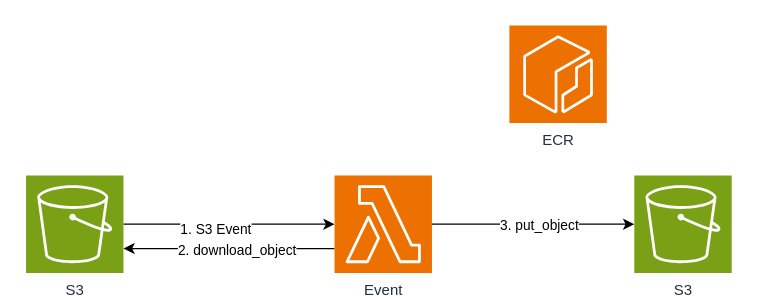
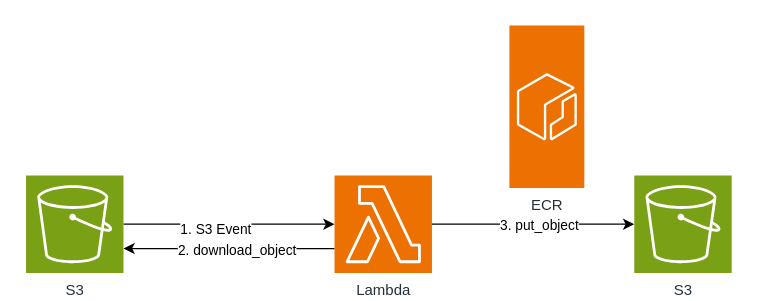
  <mxCell id="0" />
  <mxCell id="1" parent="0" />
  <mxCell id="2" style="edgeStyle=orthogonalEdgeStyle;rounded=0;orthogonalLoop=1;jettySize=auto;html=1;entryX=0;entryY=0.5;entryDx=0;entryDy=0;entryPerimeter=0;" edge="1" parent="1" source="4" target="9"><mxGeometry relative="1" as="geometry" /></mxCell>
  <mxCell id="3" value="1. S3 Event" style="edgeLabel;html=1;align=center;verticalAlign=middle;resizable=0;points=[];" vertex="1" connectable="0" parent="2"><mxGeometry x="-0.137" y="-3" relative="1" as="geometry"><mxPoint as="offset" /></mxGeometry></mxCell>
  <mxCell id="4" value="S3" style="sketch=0;points=[[0,0,0],[0.25,0,0],[0.5,0,0],[0.75,0,0],[1,0,0],[0,1,0],[0.25,1,0],[0.5,1,0],[0.75,1,0],[1,1,0],[0,0.25,0],[0,0.5,0],[0,0.75,0],[1,0.25,0],[1,0.5,0],[1,0.75,0]];outlineConnect=0;fontColor=#232F3E;fillColor=#7AA116;strokeColor=#ffffff;dashed=0;verticalLabelPosition=bottom;verticalAlign=top;align=center;html=1;fontSize=12;fontStyle=0;aspect=fixed;shape=mxgraph.aws4.resourceIcon;resIcon=mxgraph.aws4.s3;" vertex="1" parent="1"><mxGeometry x="20" y="140" width="78" height="78" as="geometry" /></mxCell>
  <mxCell id="5" style="edgeStyle=orthogonalEdgeStyle;rounded=0;orthogonalLoop=1;jettySize=auto;html=1;" edge="1" parent="1" source="9" target="11"><mxGeometry relative="1" as="geometry" /></mxCell>
  <mxCell id="6" value="3. put_object" style="edgeLabel;html=1;align=center;verticalAlign=middle;resizable=0;points=[];" vertex="1" connectable="0" parent="5"><mxGeometry x="0.053" relative="1" as="geometry"><mxPoint as="offset" /></mxGeometry></mxCell>
  <mxCell id="7" style="edgeStyle=orthogonalEdgeStyle;rounded=0;orthogonalLoop=1;jettySize=auto;html=1;exitX=0;exitY=0.75;exitDx=0;exitDy=0;exitPerimeter=0;entryX=1;entryY=0.75;entryDx=0;entryDy=0;entryPerimeter=0;" edge="1" parent="1" source="9" target="4"><mxGeometry relative="1" as="geometry" /></mxCell>
  <mxCell id="8" value="2. download_object" style="edgeLabel;html=1;align=center;verticalAlign=middle;resizable=0;points=[];" vertex="1" connectable="0" parent="7"><mxGeometry x="-0.17" y="1" relative="1" as="geometry"><mxPoint x="-9" as="offset" /></mxGeometry></mxCell>
- <mxCell id="9" value="Event" style="sketch=0;points=[[0,0,0],[0.25,0,0],[0.5,0,0],[0.75,0,0],[1,0,0],[0,1,0],[0.25,1,0],[0.5,1,0],[0.75,1,0],[1,1,0],[0,0.25,0],[0,0.5,0],[0,0.75,0],[1,0.25,0],[1,0.5,0],[1,0.75,0]];outlineConnect=0;fontColor=#232F3E;fillColor=#ED7100;strokeColor=#ffffff;dashed=0;verticalLabelPosition=bottom;verticalAlign=top;align=center;html=1;fontSize=12;fontStyle=0;aspect=fixed;shape=mxgraph.aws4.resourceIcon;resIcon=mxgraph.aws4.lambda;" vertex="1" parent="1"><mxGeometry x="267" y="140" width="78" height="78" as="geometry" /></mxCell>
- <mxCell id="10" value="ECR" style="sketch=0;points=[[0,0,0],[0.25,0,0],[0.5,0,0],[0.75,0,0],[1,0,0],[0,1,0],[0.25,1,0],[0.5,1,0],[0.75,1,0],[1,1,0],[0,0.25,0],[0,0.5,0],[0,0.75,0],[1,0.25,0],[1,0.5,0],[1,0.75,0]];outlineConnect=0;fontColor=#232F3E;fillColor=#ED7100;strokeColor=#ffffff;dashed=0;verticalLabelPosition=bottom;verticalAlign=top;align=center;html=1;fontSize=12;fontStyle=0;aspect=fixed;shape=mxgraph.aws4.resourceIcon;resIcon=mxgraph.aws4.ecr;" vertex="1" parent="1"><mxGeometry x="407" y="20" width="78" height="78" as="geometry" /></mxCell>
+ <mxCell id="9" value="Lambda" style="sketch=0;points=[[0,0,0],[0.25,0,0],[0.5,0,0],[0.75,0,0],[1,0,0],[0,1,0],[0.25,1,0],[0.5,1,0],[0.75,1,0],[1,1,0],[0,0.25,0],[0,0.5,0],[0,0.75,0],[1,0.25,0],[1,0.5,0],[1,0.75,0]];outlineConnect=0;fontColor=#232F3E;fillColor=#ED7100;strokeColor=#ffffff;dashed=0;verticalLabelPosition=bottom;verticalAlign=top;align=center;html=1;fontSize=12;fontStyle=0;aspect=fixed;shape=mxgraph.aws4.resourceIcon;resIcon=mxgraph.aws4.lambda;" vertex="1" parent="1"><mxGeometry x="267" y="140" width="78" height="78" as="geometry" /></mxCell>
+ <mxCell id="10" value="ECR" style="sketch=0;points=[[0,0,0],[0.25,0,0],[0.5,0,0],[0.75,0,0],[1,0,0],[0,1,0],[0.25,1,0],[0.5,1,0],[0.75,1,0],[1,1,0],[0,0.25,0],[0,0.5,0],[0,0.75,0],[1,0.25,0],[1,0.5,0],[1,0.75,0]];outlineConnect=0;fontColor=#232F3E;fillColor=#ED7100;strokeColor=#ffffff;dashed=0;verticalLabelPosition=bottom;verticalAlign=top;align=center;html=1;fontSize=12;fontStyle=0;aspect=fixed;shape=mxgraph.aws4.resourceIcon;resIcon=mxgraph.aws4.ecr;" vertex="1" parent="1"><mxGeometry x="407" y="20" width="60" height="130" as="geometry" /></mxCell>
  <mxCell id="11" value="S3" style="sketch=0;points=[[0,0,0],[0.25,0,0],[0.5,0,0],[0.75,0,0],[1,0,0],[0,1,0],[0.25,1,0],[0.5,1,0],[0.75,1,0],[1,1,0],[0,0.25,0],[0,0.5,0],[0,0.75,0],[1,0.25,0],[1,0.5,0],[1,0.75,0]];outlineConnect=0;fontColor=#232F3E;fillColor=#7AA116;strokeColor=#ffffff;dashed=0;verticalLabelPosition=bottom;verticalAlign=top;align=center;html=1;fontSize=12;fontStyle=0;aspect=fixed;shape=mxgraph.aws4.resourceIcon;resIcon=mxgraph.aws4.s3;" vertex="1" parent="1"><mxGeometry x="507" y="140" width="78" height="78" as="geometry" /></mxCell>
